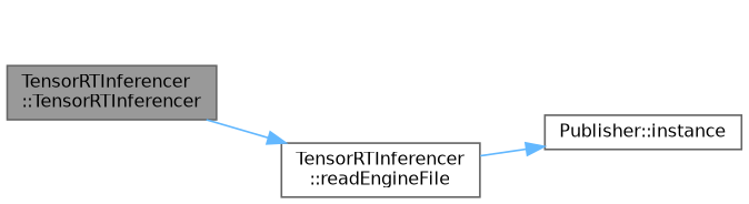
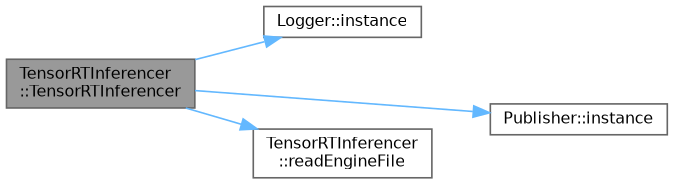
  digraph {
    rankdir=LR
    node [color=grey40 fillcolor=white fontname=Helvetica fontsize=10 shape=box style=filled]
    edge [color=steelblue1 fontname=Helvetica fontsize=10 labelfontname=Helvetica labelfontsize=10 style=solid]
    n1 [color=gray40 fillcolor=grey60 fontcolor=black height=0.2 label="TensorRTInferencer\l::TensorRTInferencer" width=0.4]
+   n2 [height=0.2 label="Logger::instance" width=0.4]
    n3 [height=0.2 label="Publisher::instance" width=0.4]
    n4 [height=0.2 label="TensorRTInferencer\l::readEngineFile" width=0.4]
-   n4 -> n3
+   n1 -> n2
+   n1 -> n3
    n1 -> n4
  }
